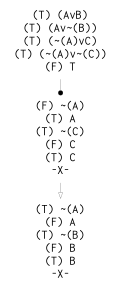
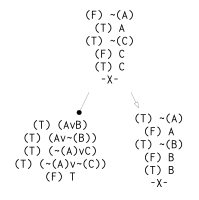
  digraph {
    nodesep=0.1
    ranksep=0.2
    node [fontname=Courier fontsize=10 shape=plaintext]
    edge [arrowsize=0.5 penwidth=0.15]
    n1 [label="(T) (AvB)\n(T) (Av~(B))\n(T) (~(A)vC)\n(T) (~(A)v~(C))\n(F) T"]
    n2 [label="(F) ~(A)\n(T) A\n(T) ~(C)\n(F) C\n(T) C\n-X-"]
    n3 [label="(T) ~(A)\n(F) A\n(T) ~(B)\n(F) B\n(T) B\n-X-"]
-   n1 -> n2 [arrowhead=dot]
+   n2 -> n1 [arrowhead=dot]
    n2 -> n3 [arrowhead=onormal]
  }
